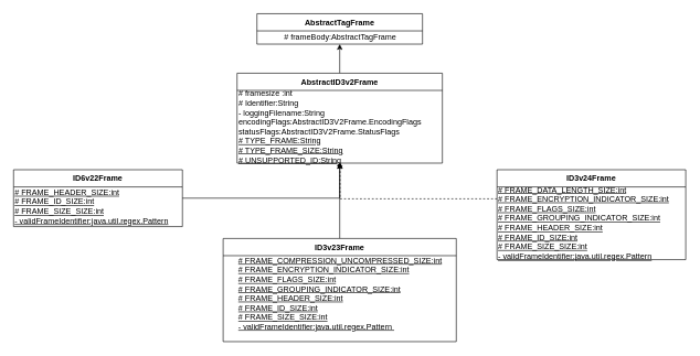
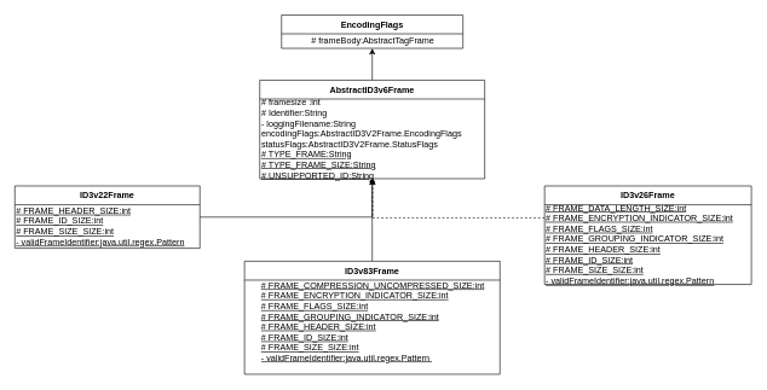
  <mxCell id="0" />
  <mxCell id="1" parent="0" />
  <mxCell id="2" style="edgeStyle=orthogonalEdgeStyle;rounded=0;orthogonalLoop=1;jettySize=auto;html=1;endArrow=diamond;" edge="1" parent="1" source="9" target="5"><mxGeometry relative="1" as="geometry" /></mxCell>
  <mxCell id="3" style="edgeStyle=orthogonalEdgeStyle;rounded=0;orthogonalLoop=1;jettySize=auto;html=1;" edge="1" parent="1" source="7" target="5"><mxGeometry relative="1" as="geometry" /></mxCell>
  <mxCell id="4" style="edgeStyle=orthogonalEdgeStyle;rounded=0;orthogonalLoop=1;jettySize=auto;html=1;" edge="1" parent="1" source="5" target="14"><mxGeometry relative="1" as="geometry"><Array as="points"><mxPoint x="513" y="60" /><mxPoint x="513" y="60" /></Array></mxGeometry></mxCell>
- <mxCell id="5" value="AbstractID3v2Frame" style="swimlane;fontStyle=1;align=center;verticalAlign=top;childLayout=stackLayout;horizontal=1;startSize=26;horizontalStack=0;resizeParent=1;resizeParentMax=0;resizeLast=0;collapsible=1;marginBottom=0;" vertex="1" parent="1"><mxGeometry x="357.5" y="110" width="310" height="136" as="geometry" /></mxCell>
+ <mxCell id="5" value="AbstractID3v6Frame" style="swimlane;fontStyle=1;align=center;verticalAlign=top;childLayout=stackLayout;horizontal=1;startSize=26;horizontalStack=0;resizeParent=1;resizeParentMax=0;resizeLast=0;collapsible=1;marginBottom=0;" vertex="1" parent="1"><mxGeometry x="357.5" y="110" width="310" height="136" as="geometry" /></mxCell>
  <mxCell id="6" value="# framesize :int&lt;br&gt;# Identifier:String&lt;br&gt;- loggingFilename:String&lt;br&gt;encodingFlags:AbstractID3V2Frame.EncodingFlags&lt;br&gt;statusFlags:AbstractID3V2Frame.StatusFlags&lt;br&gt;&lt;u&gt;# TYPE_FRAME:String&lt;br&gt;# TYPE_FRAME_SIZE:String&lt;br&gt;# UNSUPPORTED_ID:String&lt;br&gt;&lt;/u&gt;" style="text;html=1;align=left;verticalAlign=middle;resizable=0;points=[];autosize=1;" vertex="1" parent="5"><mxGeometry y="26" width="310" height="110" as="geometry" /></mxCell>
- <mxCell id="7" value="ID3v23Frame" style="swimlane;fontStyle=1;align=center;verticalAlign=top;childLayout=stackLayout;horizontal=1;startSize=26;horizontalStack=0;resizeParent=1;resizeParentMax=0;resizeLast=0;collapsible=1;marginBottom=0;" vertex="1" parent="1"><mxGeometry x="336.5" y="360" width="352" height="156" as="geometry" /></mxCell>
+ <mxCell id="7" value="ID3v83Frame" style="swimlane;fontStyle=1;align=center;verticalAlign=top;childLayout=stackLayout;horizontal=1;startSize=26;horizontalStack=0;resizeParent=1;resizeParentMax=0;resizeLast=0;collapsible=1;marginBottom=0;" vertex="1" parent="1"><mxGeometry x="336.5" y="360" width="352" height="156" as="geometry" /></mxCell>
  <mxCell id="8" value="&lt;div style=&quot;text-align: left&quot;&gt;&lt;span&gt;&lt;u&gt;# FRAME_COMPRESSION_UNCOMPRESSED_SIZE:int&lt;/u&gt;&lt;/span&gt;&lt;/div&gt;&lt;div style=&quot;text-align: left&quot;&gt;&lt;span&gt;&lt;u&gt;#&amp;nbsp;FRAME_ENCRYPTION_INDICATOR_SIZE:int&lt;/u&gt;&lt;/span&gt;&lt;/div&gt;&lt;div style=&quot;text-align: left&quot;&gt;&lt;span&gt;&lt;u&gt;#&amp;nbsp;FRAME_FLAGS_SIZE:int&lt;/u&gt;&lt;/span&gt;&lt;/div&gt;&lt;div style=&quot;text-align: left&quot;&gt;&lt;span&gt;&lt;u&gt;#&amp;nbsp;FRAME_GROUPING_INDICATOR_SIZE:int&lt;/u&gt;&lt;/span&gt;&lt;/div&gt;&lt;div style=&quot;text-align: left&quot;&gt;&lt;span&gt;&lt;u&gt;# FRAME_HEADER_SIZE:int&lt;/u&gt;&lt;/span&gt;&lt;/div&gt;&lt;div style=&quot;text-align: left&quot;&gt;&lt;span&gt;&lt;u&gt;#&amp;nbsp;FRAME_ID_SIZE:int&lt;/u&gt;&lt;/span&gt;&lt;/div&gt;&lt;div style=&quot;text-align: left&quot;&gt;&lt;span&gt;&lt;u&gt;#&amp;nbsp;FRAME_SIZE_SIZE:int&lt;/u&gt;&lt;/span&gt;&lt;/div&gt;&lt;div style=&quot;text-align: left&quot;&gt;&lt;span&gt;&lt;u&gt;-&amp;nbsp;validFrameIdentifier:java.util.regex.Pattern&amp;nbsp;&lt;/u&gt;&lt;/span&gt;&lt;/div&gt;&lt;div style=&quot;text-align: left&quot;&gt;&lt;span&gt;&lt;u&gt;&lt;br&gt;&lt;/u&gt;&lt;/span&gt;&lt;/div&gt;" style="text;html=1;align=center;verticalAlign=middle;resizable=0;points=[];autosize=1;strokeColor=none;" vertex="1" parent="7"><mxGeometry y="26" width="352" height="130" as="geometry" /></mxCell>
- <mxCell id="9" value="ID6v22Frame" style="swimlane;fontStyle=1;align=center;verticalAlign=top;childLayout=stackLayout;horizontal=1;startSize=26;horizontalStack=0;resizeParent=1;resizeParentMax=0;resizeLast=0;collapsible=1;marginBottom=0;" vertex="1" parent="1"><mxGeometry y="256" width="255" height="86" as="geometry" x="20" /></mxCell>
+ <mxCell id="9" value="ID3v22Frame" style="swimlane;fontStyle=1;align=center;verticalAlign=top;childLayout=stackLayout;horizontal=1;startSize=26;horizontalStack=0;resizeParent=1;resizeParentMax=0;resizeLast=0;collapsible=1;marginBottom=0;" vertex="1" parent="1"><mxGeometry y="256" width="255" height="86" as="geometry" x="20" /></mxCell>
  <mxCell id="10" value="&lt;u&gt;# FRAME_HEADER_SIZE:int&lt;br&gt;# FRAME_ID_SIZE:int&lt;br&gt;# FRAME_SIZE_SIZE:int&lt;br&gt;- validFrameIdentifier:java.util.regex.Pattern&lt;/u&gt;" style="text;html=1;align=left;verticalAlign=middle;resizable=0;points=[];autosize=1;" vertex="1" parent="9"><mxGeometry y="26" width="255" height="60" as="geometry" /></mxCell>
  <mxCell id="11" style="edgeStyle=orthogonalEdgeStyle;rounded=0;orthogonalLoop=1;jettySize=auto;html=1;dashed=1;" edge="1" parent="1" source="12" target="5"><mxGeometry relative="1" as="geometry"><Array as="points"><mxPoint x="513" y="300" /></Array></mxGeometry></mxCell>
- <mxCell id="12" value="ID3v24Frame" style="swimlane;fontStyle=1;align=center;verticalAlign=top;childLayout=stackLayout;horizontal=1;startSize=26;horizontalStack=0;resizeParent=1;resizeParentMax=0;resizeLast=0;collapsible=1;marginBottom=0;" vertex="1" parent="1"><mxGeometry x="750" y="256" width="285" height="136" as="geometry" /></mxCell>
+ <mxCell id="12" value="ID3v26Frame" style="swimlane;fontStyle=1;align=center;verticalAlign=top;childLayout=stackLayout;horizontal=1;startSize=26;horizontalStack=0;resizeParent=1;resizeParentMax=0;resizeLast=0;collapsible=1;marginBottom=0;" vertex="1" parent="1"><mxGeometry x="750" y="256" width="285" height="136" as="geometry" /></mxCell>
  <mxCell id="13" value="&lt;u&gt;#&amp;nbsp;FRAME_DATA_LENGTH_SIZE:int&lt;br&gt;#&amp;nbsp;FRAME_ENCRYPTION_INDICATOR_SIZE:int&lt;br&gt;#&amp;nbsp;FRAME_FLAGS_SIZE:int&lt;br&gt;#&amp;nbsp;FRAME_GROUPING_INDICATOR_SIZE:int&lt;br&gt;#&amp;nbsp;FRAME_HEADER_SIZE:int&lt;br&gt;#&amp;nbsp;FRAME_ID_SIZE:int&lt;br&gt;#&amp;nbsp;FRAME_SIZE_SIZE:int&lt;br&gt;-&amp;nbsp;validFrameIdentifier:java.util.regex.Pattern&lt;/u&gt;" style="text;html=1;align=left;verticalAlign=middle;resizable=0;points=[];autosize=1;" vertex="1" parent="12"><mxGeometry y="26" width="285" height="110" as="geometry" /></mxCell>
- <mxCell id="14" value="AbstractTagFrame" style="swimlane;fontStyle=1;align=center;verticalAlign=top;childLayout=stackLayout;horizontal=1;startSize=26;horizontalStack=0;resizeParent=1;resizeParentMax=0;resizeLast=0;collapsible=1;marginBottom=0;" vertex="1" parent="1"><mxGeometry x="387.5" y="20" width="250" height="46" as="geometry" /></mxCell>
+ <mxCell id="14" value="EncodingFlags" style="swimlane;fontStyle=1;align=center;verticalAlign=top;childLayout=stackLayout;horizontal=1;startSize=26;horizontalStack=0;resizeParent=1;resizeParentMax=0;resizeLast=0;collapsible=1;marginBottom=0;" vertex="1" parent="1"><mxGeometry x="387.5" y="20" width="250" height="46" as="geometry" /></mxCell>
  <mxCell id="15" value="# frameBody:AbstractTagFrame" style="text;html=1;align=center;verticalAlign=middle;resizable=0;points=[];autosize=1;" vertex="1" parent="14"><mxGeometry y="26" width="250" height="20" as="geometry" /></mxCell>
